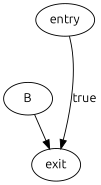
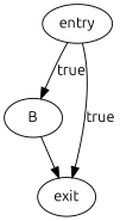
  digraph {
    fontname=Ubuntu
    node [fontname=Ubuntu]
    edge [fontname=Ubuntu]
    n1 [label=entry]
    B
    n3 [label=exit]
+   n1 -> B [label=true]
    n1 -> n3 [label=true]
    B -> n3
  }
